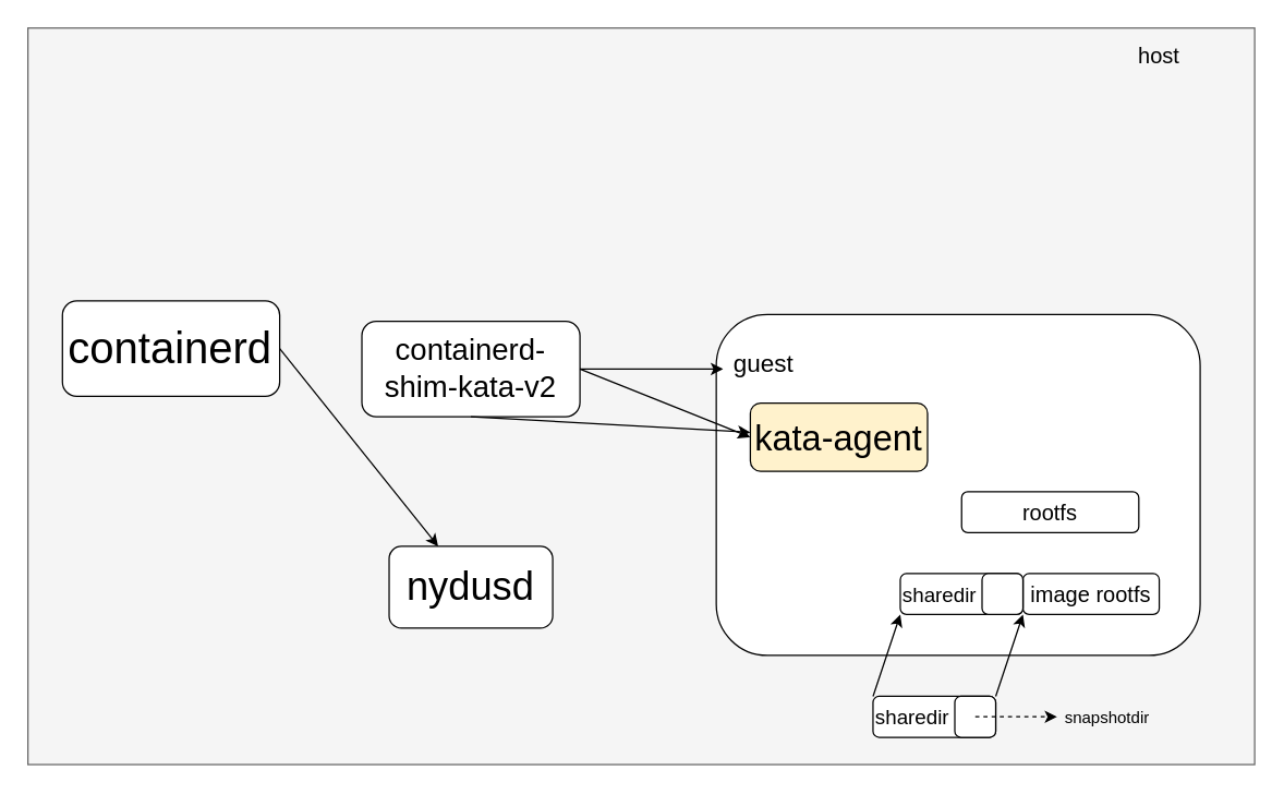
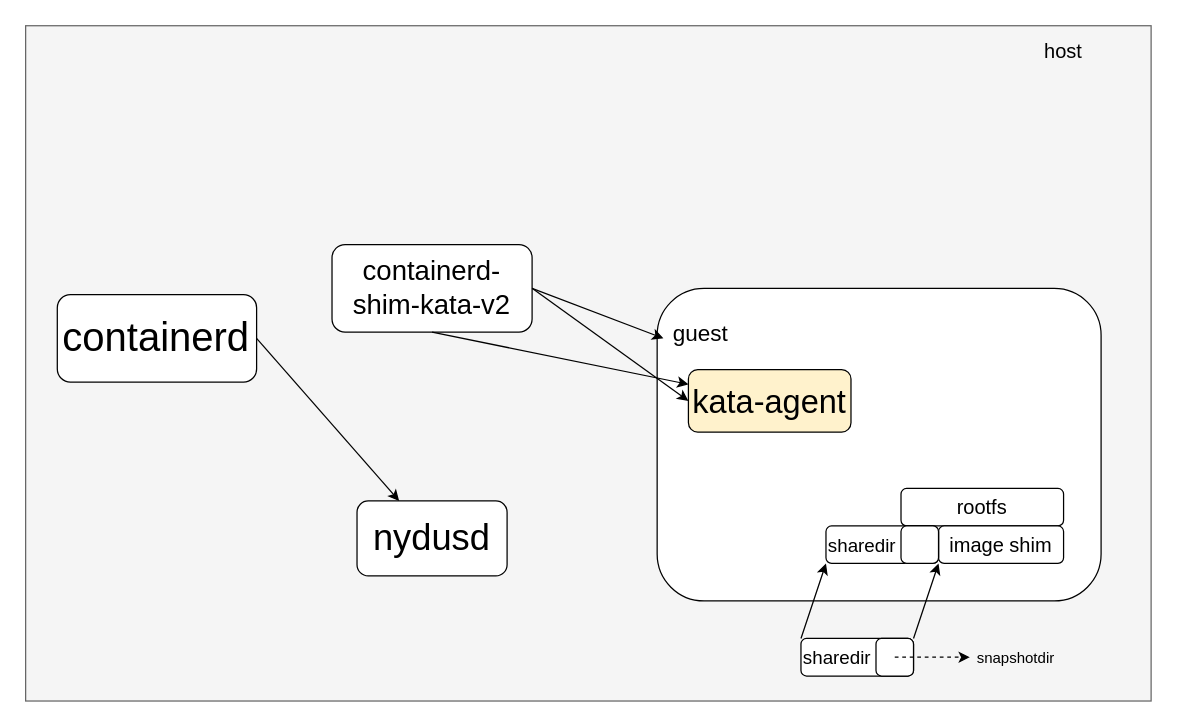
  <mxCell id="0" />
  <mxCell id="1" parent="0" />
  <mxCell id="2" value="host" style="text;html=1;strokeColor=none;fillColor=none;align=center;verticalAlign=middle;whiteSpace=wrap;rounded=0;" parent="1" vertex="1"><mxGeometry x="560" y="250" width="40" height="20" as="geometry" /></mxCell>
  <mxCell id="3" value="" style="rounded=0;whiteSpace=wrap;html=1;fontSize=24;strokeWidth=1;fillColor=#f5f5f5;fontColor=#333333;strokeColor=#666666;" vertex="1" parent="1"><mxGeometry x="20" y="20" width="900" height="540" as="geometry" /></mxCell>
- <mxCell id="4" value="&lt;font style=&quot;font-size: 32px&quot;&gt;containerd&lt;/font&gt;" style="rounded=1;whiteSpace=wrap;html=1;fontSize=29;strokeWidth=1;" vertex="1" parent="1"><mxGeometry x="45.32" y="220" width="159.38" height="70" as="geometry" /></mxCell>
- <mxCell id="5" value="&lt;font style=&quot;font-size: 22px&quot;&gt;containerd-shim-kata-v2&lt;/font&gt;" style="rounded=1;whiteSpace=wrap;html=1;" vertex="1" parent="1"><mxGeometry x="265" y="235" width="160" height="70" as="geometry" /></mxCell>
+ <mxCell id="4" value="&lt;font style=&quot;font-size: 32px&quot;&gt;containerd&lt;/font&gt;" style="rounded=1;whiteSpace=wrap;html=1;fontSize=29;strokeWidth=1;" vertex="1" parent="1"><mxGeometry x="45.32" y="235" width="159.38" height="70" as="geometry" /></mxCell>
+ <mxCell id="5" value="&lt;font style=&quot;font-size: 22px&quot;&gt;containerd-shim-kata-v2&lt;/font&gt;" style="rounded=1;whiteSpace=wrap;html=1;" vertex="1" parent="1"><mxGeometry x="265" y="195" width="160" height="70" as="geometry" /></mxCell>
  <mxCell id="6" value="" style="rounded=1;whiteSpace=wrap;html=1;fontSize=22;strokeWidth=1;" vertex="1" parent="1"><mxGeometry x="525" y="230" width="355" height="250" as="geometry" /></mxCell>
  <mxCell id="7" value="&lt;font style=&quot;font-size: 29px&quot;&gt;nydusd&lt;/font&gt;" style="rounded=1;whiteSpace=wrap;html=1;fontSize=22;strokeWidth=1;" vertex="1" parent="1"><mxGeometry x="285" y="400" width="120" height="60" as="geometry" /></mxCell>
  <mxCell id="8" value="&lt;font style=&quot;font-size: 26px&quot;&gt;kata-agent&lt;/font&gt;" style="rounded=1;whiteSpace=wrap;html=1;fontSize=29;strokeWidth=1;fillColor=#fff2cc;" vertex="1" parent="1"><mxGeometry x="550" y="295" width="130" height="50" as="geometry" /></mxCell>
  <mxCell id="9" value="" style="endArrow=classic;html=1;entryX=-0.025;entryY=0.75;entryDx=0;entryDy=0;entryPerimeter=0;exitX=1;exitY=0.5;exitDx=0;exitDy=0;" edge="1" parent="1" source="5"><mxGeometry width="50" height="50" relative="1" as="geometry"><mxPoint x="430" y="270" as="sourcePoint" /><mxPoint x="550" y="320" as="targetPoint" /></mxGeometry></mxCell>
  <mxCell id="10" value="" style="endArrow=classic;html=1;exitX=0.5;exitY=1;exitDx=0;exitDy=0;" edge="1" parent="1" source="5" target="8"><mxGeometry width="50" height="50" relative="1" as="geometry"><mxPoint x="440" y="330" as="sourcePoint" /><mxPoint x="560" y="330" as="targetPoint" /></mxGeometry></mxCell>
  <mxCell id="11" value="" style="endArrow=classic;html=1;exitX=1;exitY=0.5;exitDx=0;exitDy=0;" edge="1" parent="1" source="4" target="7"><mxGeometry width="50" height="50" relative="1" as="geometry"><mxPoint x="360" y="365" as="sourcePoint" /><mxPoint x="360" y="410" as="targetPoint" /></mxGeometry></mxCell>
  <mxCell id="12" value="" style="endArrow=classic;html=1;exitX=1;exitY=0.5;exitDx=0;exitDy=0;entryX=0.014;entryY=0.16;entryDx=0;entryDy=0;entryPerimeter=0;" edge="1" parent="1" source="5" target="6"><mxGeometry width="50" height="50" relative="1" as="geometry"><mxPoint x="430" y="320" as="sourcePoint" /><mxPoint x="520" y="270" as="targetPoint" /></mxGeometry></mxCell>
  <mxCell id="13" value="&lt;font style=&quot;font-size: 18px&quot;&gt;guest&lt;/font&gt;" style="text;html=1;strokeColor=none;fillColor=none;align=center;verticalAlign=middle;whiteSpace=wrap;rounded=0;" vertex="1" parent="1"><mxGeometry x="540" y="257" width="40" height="20" as="geometry" /></mxCell>
  <mxCell id="14" value="&lt;font style=&quot;font-size: 16px&quot;&gt;host&lt;/font&gt;" style="text;html=1;strokeColor=none;fillColor=none;align=center;verticalAlign=middle;whiteSpace=wrap;rounded=0;strokeWidth=8;" vertex="1" parent="1"><mxGeometry x="830" y="30" width="40" height="20" as="geometry" /></mxCell>
- <mxCell id="15" value="rootfs" style="rounded=1;whiteSpace=wrap;html=1;fontSize=16;strokeWidth=1;" vertex="1" parent="1"><mxGeometry x="705" y="360" width="130" height="30" as="geometry" /></mxCell>
- <mxCell id="16" value="image rootfs" style="rounded=1;whiteSpace=wrap;html=1;fontSize=16;strokeWidth=1;" vertex="1" parent="1"><mxGeometry x="750" y="420" width="100" height="30" as="geometry" /></mxCell>
+ <mxCell id="15" value="rootfs" style="rounded=1;whiteSpace=wrap;html=1;fontSize=16;strokeWidth=1;" vertex="1" parent="1"><mxGeometry x="720" y="390" width="130" height="30" as="geometry" /></mxCell>
+ <mxCell id="16" value="image shim" style="rounded=1;whiteSpace=wrap;html=1;fontSize=16;strokeWidth=1;" vertex="1" parent="1"><mxGeometry x="750" y="420" width="100" height="30" as="geometry" /></mxCell>
  <mxCell id="17" value="&lt;font style=&quot;font-size: 15px&quot;&gt;sharedir&lt;/font&gt;" style="rounded=1;whiteSpace=wrap;html=1;align=left;" vertex="1" parent="1"><mxGeometry x="660" y="420" width="90" height="30" as="geometry" /></mxCell>
  <mxCell id="18" value="" style="rounded=1;whiteSpace=wrap;html=1;" vertex="1" parent="1"><mxGeometry x="720" y="420" width="30" height="30" as="geometry" /></mxCell>
  <mxCell id="19" value="&lt;font style=&quot;font-size: 15px&quot;&gt;sharedir&lt;/font&gt;" style="rounded=1;whiteSpace=wrap;html=1;align=left;" vertex="1" parent="1"><mxGeometry x="640" y="510" width="90" height="30" as="geometry" /></mxCell>
  <mxCell id="20" value="" style="rounded=1;whiteSpace=wrap;html=1;" vertex="1" parent="1"><mxGeometry x="700" y="510" width="30" height="30" as="geometry" /></mxCell>
  <mxCell id="21" value="" style="endArrow=classic;html=1;rounded=0;fontSize=32;exitX=0;exitY=0;exitDx=0;exitDy=0;" edge="1" parent="1" source="19"><mxGeometry width="50" height="50" relative="1" as="geometry"><mxPoint x="590" y="510" as="sourcePoint" /><mxPoint x="660" y="450" as="targetPoint" /></mxGeometry></mxCell>
  <mxCell id="22" value="" style="endArrow=classic;html=1;rounded=0;fontSize=32;entryX=1;entryY=1;entryDx=0;entryDy=0;" edge="1" parent="1" target="17"><mxGeometry width="50" height="50" relative="1" as="geometry"><mxPoint x="730" y="510" as="sourcePoint" /><mxPoint x="670" y="452.5" as="targetPoint" /></mxGeometry></mxCell>
  <mxCell id="23" value="snapshotdir" style="text;strokeColor=none;fillColor=none;align=left;verticalAlign=middle;spacingLeft=4;spacingRight=4;overflow=hidden;points=[[0,0.5],[1,0.5]];portConstraint=eastwest;rotatable=0;strokeWidth=1;" vertex="1" parent="1"><mxGeometry x="775" y="510" width="75" height="30" as="geometry" /></mxCell>
  <mxCell id="24" value="" style="endArrow=classic;html=1;entryX=0;entryY=0.5;entryDx=0;entryDy=0;dashed=1;" edge="1" parent="1" target="23"><mxGeometry width="50" height="50" relative="1" as="geometry"><mxPoint x="715" y="525" as="sourcePoint" /><mxPoint x="440" y="832.5" as="targetPoint" /></mxGeometry></mxCell>
